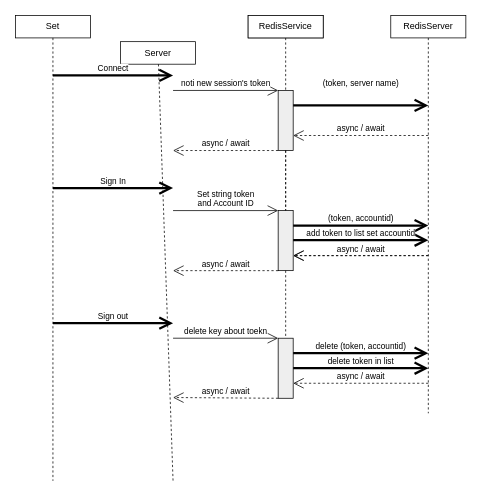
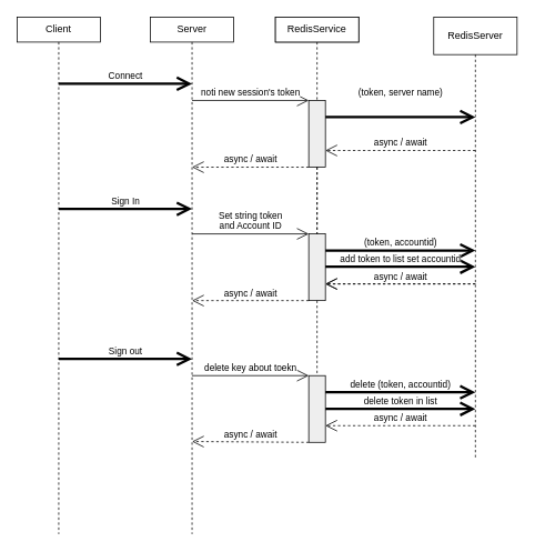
  <mxCell id="0" />
  <mxCell id="1" parent="0" />
- <mxCell id="2" value="Server" style="shape=rect;html=1;whiteSpace=wrap;align=center;" vertex="1" parent="1"><mxGeometry x="160" y="55" width="100" height="30" as="geometry" /></mxCell>
+ <mxCell id="2" value="Server" style="shape=rect;html=1;whiteSpace=wrap;align=center;" vertex="1" parent="1"><mxGeometry x="180" y="20" width="100" height="30" as="geometry" /></mxCell>
  <mxCell id="3" value="RedisService" style="shape=rect;html=1;whiteSpace=wrap;align=center;" vertex="1" parent="1"><mxGeometry x="330" y="20" width="100" height="30" as="geometry" /></mxCell>
  <mxCell id="4" value="" style="edgeStyle=none;dashed=1;html=1;endArrow=none;" edge="1" source="2" parent="1"><mxGeometry relative="1" as="geometry"><mxPoint x="230" y="640" as="targetPoint" /></mxGeometry></mxCell>
  <mxCell id="5" value="" style="edgeStyle=none;dashed=1;html=1;endArrow=none;" edge="1" source="3" parent="1" target="7"><mxGeometry relative="1" as="geometry"><mxPoint x="380" y="120" as="targetPoint" /></mxGeometry></mxCell>
  <mxCell id="6" value="noti new session's token" style="edgeStyle=none;html=1;endArrow=open;verticalAlign=bottom;endSize=12;entryX=0;entryY=0;entryDx=0;entryDy=0;" edge="1" parent="1" target="7"><mxGeometry relative="1" as="geometry"><mxPoint x="230" y="120" as="sourcePoint" /><mxPoint x="380" y="130" as="targetPoint" /></mxGeometry></mxCell>
  <mxCell id="7" value="" style="shape=rect;html=1;fillColor=#eeeeee;" vertex="1" parent="1"><mxGeometry x="370" y="120" width="20" height="80" as="geometry" /></mxCell>
  <mxCell id="8" value="" style="edgeStyle=none;dashed=1;html=1;endArrow=none;exitX=0.5;exitY=1;exitDx=0;exitDy=0;" edge="1" parent="1" source="7"><mxGeometry relative="1" as="geometry"><mxPoint x="380" y="290" as="targetPoint" /><mxPoint x="390" y="220" as="sourcePoint" /></mxGeometry></mxCell>
  <mxCell id="9" value="(token, server name)" style="edgeStyle=none;html=1;endArrow=open;endSize=12;strokeWidth=3;verticalAlign=bottom;exitX=1;exitY=0.25;exitDx=0;exitDy=0;" edge="1" parent="1" source="7"><mxGeometry y="20" width="160" relative="1" as="geometry"><mxPoint x="390" y="140" as="sourcePoint" /><mxPoint x="570" y="140" as="targetPoint" /><mxPoint as="offset" /></mxGeometry></mxCell>
  <mxCell id="10" value="RedisService" style="shape=rect;html=1;whiteSpace=wrap;align=center;" vertex="1" parent="1"><mxGeometry x="330" y="20" width="100" height="30" as="geometry" /></mxCell>
- <mxCell id="11" value="RedisServer" style="shape=rect;html=1;whiteSpace=wrap;align=center;" vertex="1" parent="1"><mxGeometry x="520" y="20" width="100" height="30" as="geometry" /></mxCell>
+ <mxCell id="11" value="RedisServer" style="shape=rect;html=1;whiteSpace=wrap;align=center;" vertex="1" parent="1"><mxGeometry x="520" y="20" width="100" height="45" as="geometry" /></mxCell>
  <mxCell id="12" value="" style="edgeStyle=none;dashed=1;html=1;endArrow=none;exitX=0.5;exitY=1;exitDx=0;exitDy=0;" edge="1" parent="1" target="20"><mxGeometry relative="1" as="geometry"><mxPoint x="380" y="290" as="targetPoint" /><mxPoint x="380" y="200" as="sourcePoint" /></mxGeometry></mxCell>
  <mxCell id="13" value="" style="edgeStyle=none;dashed=1;html=1;endArrow=none;exitX=0.5;exitY=1;exitDx=0;exitDy=0;" edge="1" parent="1" source="11"><mxGeometry relative="1" as="geometry"><mxPoint x="570" y="550" as="targetPoint" /><mxPoint x="390" y="210" as="sourcePoint" /><Array as="points"><mxPoint x="570" y="220" /></Array></mxGeometry></mxCell>
  <mxCell id="14" value="async / await" style="edgeStyle=none;html=1;endArrow=open;endSize=12;dashed=1;verticalAlign=bottom;" edge="1" parent="1"><mxGeometry width="160" relative="1" as="geometry"><mxPoint x="570" y="180" as="sourcePoint" /><mxPoint x="390" y="180" as="targetPoint" /></mxGeometry></mxCell>
  <mxCell id="15" value="async / await" style="edgeStyle=none;html=1;endArrow=open;endSize=12;dashed=1;verticalAlign=bottom;exitX=0;exitY=1;exitDx=0;exitDy=0;" edge="1" parent="1" source="7"><mxGeometry width="160" relative="1" as="geometry"><mxPoint x="360" y="180" as="sourcePoint" /><mxPoint x="230" y="200" as="targetPoint" /></mxGeometry></mxCell>
- <mxCell id="16" value="Set" style="shape=rect;html=1;whiteSpace=wrap;align=center;" vertex="1" parent="1"><mxGeometry x="20" y="20" width="100" height="30" as="geometry" /></mxCell>
+ <mxCell id="16" value="Client" style="shape=rect;html=1;whiteSpace=wrap;align=center;" vertex="1" parent="1"><mxGeometry x="20" y="20" width="100" height="30" as="geometry" /></mxCell>
  <mxCell id="17" value="" style="edgeStyle=none;dashed=1;html=1;endArrow=none;" edge="1" parent="1" source="16"><mxGeometry relative="1" as="geometry"><mxPoint x="70" y="640" as="targetPoint" /></mxGeometry></mxCell>
  <mxCell id="18" value="Connect" style="edgeStyle=none;html=1;endArrow=open;endSize=12;strokeWidth=3;verticalAlign=bottom;" edge="1" parent="1"><mxGeometry width="160" relative="1" as="geometry"><mxPoint x="70" y="100" as="sourcePoint" /><mxPoint x="230" y="100" as="targetPoint" /></mxGeometry></mxCell>
  <mxCell id="19" value="Sign In" style="edgeStyle=none;html=1;endArrow=open;endSize=12;strokeWidth=3;verticalAlign=bottom;" edge="1" parent="1"><mxGeometry width="160" relative="1" as="geometry"><mxPoint x="70" y="250" as="sourcePoint" /><mxPoint x="230" y="250" as="targetPoint" /></mxGeometry></mxCell>
  <mxCell id="20" value="" style="shape=rect;html=1;fillColor=#eeeeee;" vertex="1" parent="1"><mxGeometry x="370" y="280" width="20" height="80" as="geometry" /></mxCell>
  <mxCell id="21" value="Set string token &lt;br&gt;and Account ID" style="edgeStyle=none;html=1;endArrow=open;verticalAlign=bottom;endSize=12;entryX=0;entryY=0;entryDx=0;entryDy=0;" edge="1" parent="1" target="20"><mxGeometry relative="1" as="geometry"><mxPoint x="230" y="280" as="sourcePoint" /><mxPoint x="340" y="280" as="targetPoint" /></mxGeometry></mxCell>
  <mxCell id="22" value="(token, accountid)" style="edgeStyle=none;html=1;endArrow=open;endSize=12;strokeWidth=3;verticalAlign=bottom;exitX=1;exitY=0.25;exitDx=0;exitDy=0;" edge="1" parent="1" source="20"><mxGeometry width="160" relative="1" as="geometry"><mxPoint x="400" y="280" as="sourcePoint" /><mxPoint x="570" y="300" as="targetPoint" /></mxGeometry></mxCell>
  <mxCell id="23" value="add token to list set accountid" style="edgeStyle=none;html=1;endArrow=open;endSize=12;strokeWidth=3;verticalAlign=bottom;exitX=1;exitY=0.25;exitDx=0;exitDy=0;" edge="1" parent="1"><mxGeometry width="160" relative="1" as="geometry"><mxPoint x="390" y="319.5" as="sourcePoint" /><mxPoint x="570" y="319.5" as="targetPoint" /></mxGeometry></mxCell>
  <mxCell id="24" value="async / await" style="edgeStyle=none;html=1;endArrow=open;endSize=12;dashed=1;verticalAlign=bottom;entryX=1;entryY=0.75;entryDx=0;entryDy=0;" edge="1" parent="1" target="20"><mxGeometry width="160" relative="1" as="geometry"><mxPoint x="570" y="340" as="sourcePoint" /><mxPoint x="400" y="190" as="targetPoint" /></mxGeometry></mxCell>
  <mxCell id="25" value="async / await" style="edgeStyle=none;html=1;endArrow=open;endSize=12;dashed=1;verticalAlign=bottom;entryX=1;entryY=0.75;entryDx=0;entryDy=0;" edge="1" parent="1"><mxGeometry width="160" relative="1" as="geometry"><mxPoint x="570" y="340" as="sourcePoint" /><mxPoint x="390" y="340" as="targetPoint" /></mxGeometry></mxCell>
  <mxCell id="26" value="async / await" style="edgeStyle=none;html=1;endArrow=open;endSize=12;dashed=1;verticalAlign=bottom;exitX=0;exitY=1;exitDx=0;exitDy=0;" edge="1" parent="1" source="20"><mxGeometry width="160" relative="1" as="geometry"><mxPoint x="580" y="350" as="sourcePoint" /><mxPoint x="230" y="360" as="targetPoint" /></mxGeometry></mxCell>
  <mxCell id="27" value="Sign out" style="edgeStyle=none;html=1;endArrow=open;endSize=12;strokeWidth=3;verticalAlign=bottom;" edge="1" parent="1"><mxGeometry width="160" relative="1" as="geometry"><mxPoint x="70" y="430" as="sourcePoint" /><mxPoint x="230" y="430" as="targetPoint" /></mxGeometry></mxCell>
  <mxCell id="28" value="" style="edgeStyle=none;dashed=1;html=1;endArrow=none;" edge="1" parent="1" target="29" source="20"><mxGeometry relative="1" as="geometry"><mxPoint x="380" y="460" as="targetPoint" /><mxPoint x="380" y="370" as="sourcePoint" /></mxGeometry></mxCell>
  <mxCell id="29" value="" style="shape=rect;html=1;fillColor=#eeeeee;" vertex="1" parent="1"><mxGeometry x="370" y="450" width="20" height="80" as="geometry" /></mxCell>
  <mxCell id="30" value="delete key about toekn" style="edgeStyle=none;html=1;endArrow=open;verticalAlign=bottom;endSize=12;entryX=0;entryY=0;entryDx=0;entryDy=0;" edge="1" parent="1" target="29"><mxGeometry relative="1" as="geometry"><mxPoint x="230" y="450" as="sourcePoint" /><mxPoint x="370" y="470" as="targetPoint" /></mxGeometry></mxCell>
  <mxCell id="31" value="delete (token, accountid)" style="edgeStyle=none;html=1;endArrow=open;endSize=12;strokeWidth=3;verticalAlign=bottom;exitX=1;exitY=0.25;exitDx=0;exitDy=0;" edge="1" parent="1" source="29"><mxGeometry width="160" relative="1" as="geometry"><mxPoint x="430" y="460" as="sourcePoint" /><mxPoint x="570" y="470" as="targetPoint" /></mxGeometry></mxCell>
  <mxCell id="32" value="delete token in list" style="edgeStyle=none;html=1;endArrow=open;endSize=12;strokeWidth=3;verticalAlign=bottom;exitX=1;exitY=0.5;exitDx=0;exitDy=0;" edge="1" parent="1" source="29"><mxGeometry width="160" relative="1" as="geometry"><mxPoint x="390" y="500" as="sourcePoint" /><mxPoint x="570" y="490" as="targetPoint" /></mxGeometry></mxCell>
  <mxCell id="33" value="async / await" style="edgeStyle=none;html=1;endArrow=open;endSize=12;dashed=1;verticalAlign=bottom;entryX=1;entryY=0.75;entryDx=0;entryDy=0;" edge="1" parent="1" target="29"><mxGeometry width="160" relative="1" as="geometry"><mxPoint x="570" y="510" as="sourcePoint" /><mxPoint x="400" y="350" as="targetPoint" /></mxGeometry></mxCell>
  <mxCell id="34" value="async / await" style="edgeStyle=none;html=1;endArrow=open;endSize=12;dashed=1;verticalAlign=bottom;entryX=1;entryY=0.75;entryDx=0;entryDy=0;exitX=0;exitY=1;exitDx=0;exitDy=0;" edge="1" parent="1" source="29"><mxGeometry width="160" relative="1" as="geometry"><mxPoint x="370" y="529" as="sourcePoint" /><mxPoint x="230" y="529" as="targetPoint" /></mxGeometry></mxCell>
